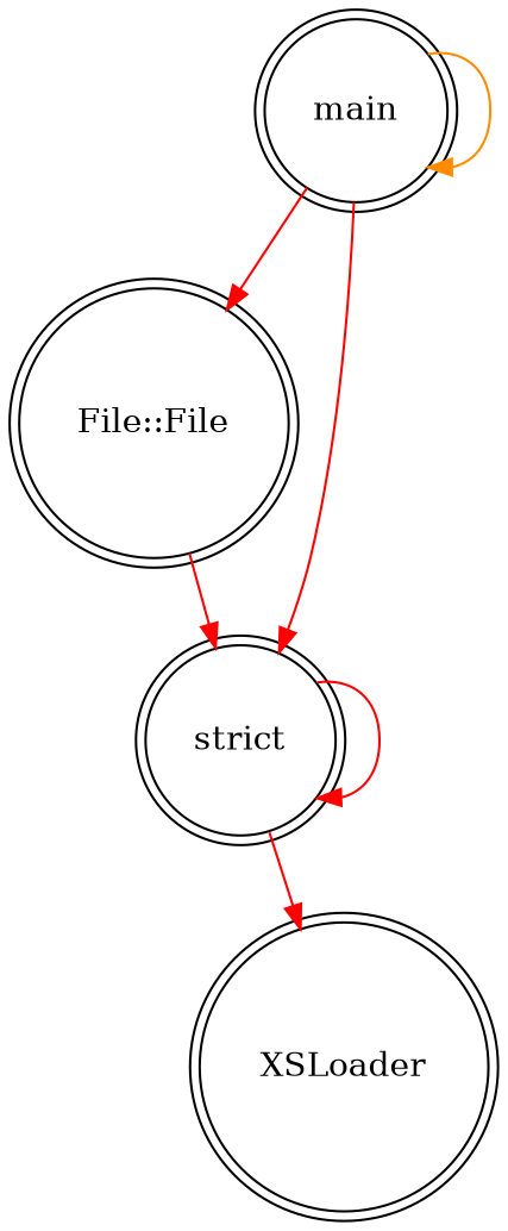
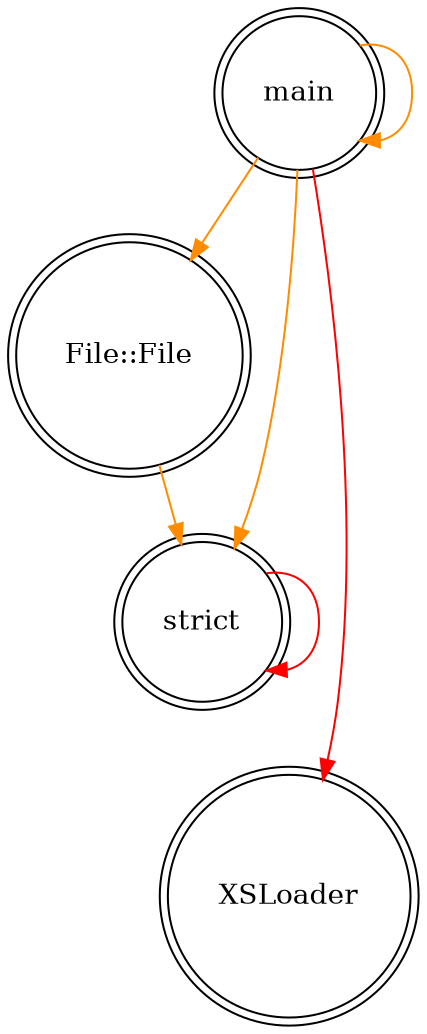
  digraph {
    node [shape=doublecircle]
    edge [color=darkorange]
    n1 [label="File::File"]
    "strict"
    main
    XSLoader
-   n1 -> "strict" [color=red]
+   n1 -> "strict"
    "strict" -> "strict" [color=red]
-   main -> n1 [color=red]
-   main -> "strict" [color=red]
+   main -> n1
+   main -> "strict"
    main -> main
-   "strict" -> XSLoader [color=red]
+   main -> XSLoader [color=red]
  }
